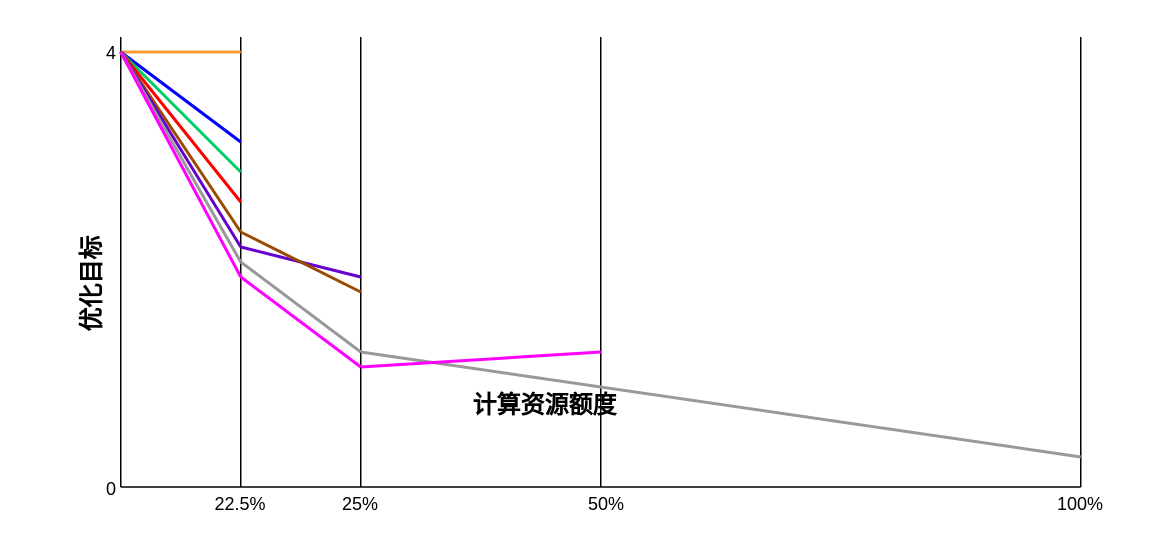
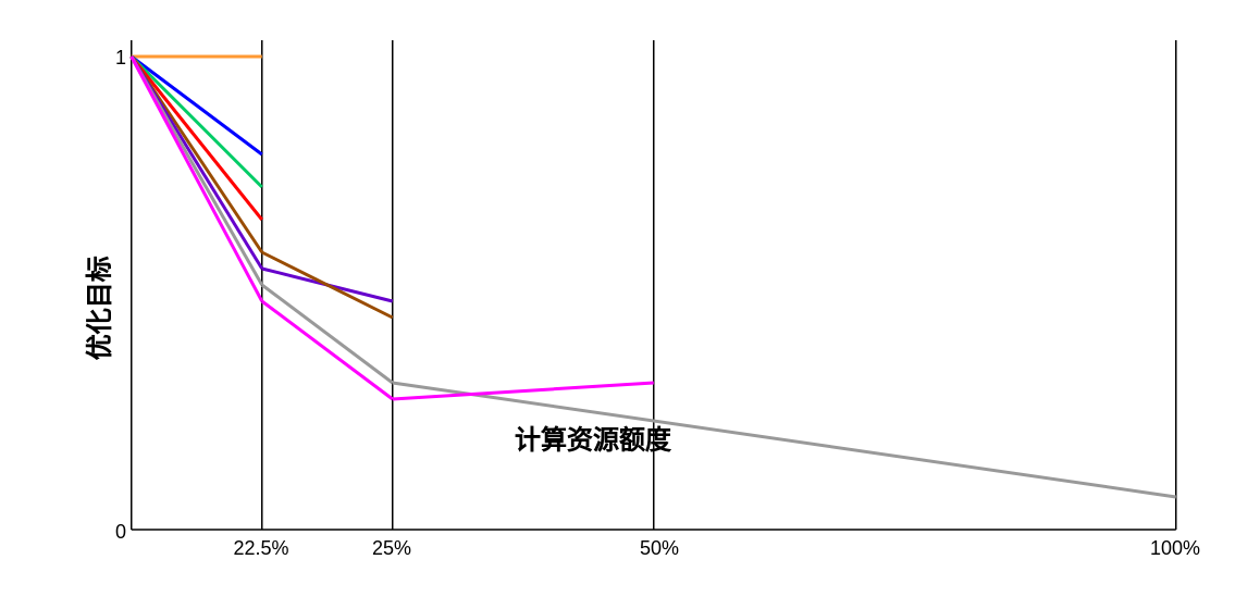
  <mxCell id="0" />
  <mxCell id="1" parent="0" />
  <mxCell id="2" value="" style="endArrow=none;html=1;rounded=0;" parent="1" edge="1"><mxGeometry width="50" height="50" relative="1" as="geometry"><mxPoint x="80" y="324" as="sourcePoint" /><mxPoint x="80" y="24" as="targetPoint" /></mxGeometry></mxCell>
  <mxCell id="3" value="" style="endArrow=none;html=1;rounded=0;" parent="1" edge="1"><mxGeometry width="50" height="50" relative="1" as="geometry"><mxPoint x="80" y="324" as="sourcePoint" /><mxPoint x="720" y="324" as="targetPoint" /></mxGeometry></mxCell>
  <mxCell id="4" value="" style="endArrow=none;html=1;rounded=0;" parent="1" edge="1"><mxGeometry width="50" height="50" relative="1" as="geometry"><mxPoint x="400" y="324" as="sourcePoint" /><mxPoint x="400" y="24" as="targetPoint" /></mxGeometry></mxCell>
  <mxCell id="5" value="" style="endArrow=none;html=1;rounded=0;" parent="1" edge="1"><mxGeometry width="50" height="50" relative="1" as="geometry"><mxPoint x="240" y="324" as="sourcePoint" /><mxPoint x="240" y="24" as="targetPoint" /></mxGeometry></mxCell>
  <mxCell id="6" value="" style="endArrow=none;html=1;rounded=0;" parent="1" edge="1"><mxGeometry width="50" height="50" relative="1" as="geometry"><mxPoint x="160" y="324" as="sourcePoint" /><mxPoint x="160" y="24" as="targetPoint" /></mxGeometry></mxCell>
  <mxCell id="7" value="" style="endArrow=none;html=1;rounded=0;strokeWidth=2;fillColor=#ffe6cc;strokeColor=#FF9933;" parent="1" edge="1"><mxGeometry width="50" height="50" relative="1" as="geometry"><mxPoint x="80" y="34" as="sourcePoint" /><mxPoint x="160" y="34" as="targetPoint" /></mxGeometry></mxCell>
  <mxCell id="8" value="" style="endArrow=none;html=1;rounded=0;strokeWidth=2;fillColor=#ffe6cc;strokeColor=#0000FF;" parent="1" edge="1"><mxGeometry width="50" height="50" relative="1" as="geometry"><mxPoint x="80" y="34" as="sourcePoint" /><mxPoint x="160" y="94" as="targetPoint" /></mxGeometry></mxCell>
  <mxCell id="9" value="" style="endArrow=none;html=1;rounded=0;strokeWidth=2;fillColor=#ffe6cc;strokeColor=#00CC66;" parent="1" edge="1"><mxGeometry width="50" height="50" relative="1" as="geometry"><mxPoint x="80" y="34" as="sourcePoint" /><mxPoint x="160" y="114" as="targetPoint" /></mxGeometry></mxCell>
  <mxCell id="10" value="" style="endArrow=none;html=1;rounded=0;strokeWidth=2;fillColor=#ffe6cc;strokeColor=#FF0000;" parent="1" edge="1"><mxGeometry width="50" height="50" relative="1" as="geometry"><mxPoint x="80" y="34" as="sourcePoint" /><mxPoint x="160" y="134" as="targetPoint" /></mxGeometry></mxCell>
  <mxCell id="11" value="" style="endArrow=none;html=1;rounded=0;strokeWidth=2;fillColor=#ffe6cc;strokeColor=#994C00;" parent="1" edge="1"><mxGeometry width="50" height="50" relative="1" as="geometry"><mxPoint x="80" y="34" as="sourcePoint" /><mxPoint x="160" y="154" as="targetPoint" /></mxGeometry></mxCell>
  <mxCell id="12" value="" style="endArrow=none;html=1;rounded=0;strokeWidth=2;fillColor=#ffe6cc;strokeColor=#6600CC;" parent="1" edge="1"><mxGeometry width="50" height="50" relative="1" as="geometry"><mxPoint x="80" y="34" as="sourcePoint" /><mxPoint x="160" y="164" as="targetPoint" /></mxGeometry></mxCell>
  <mxCell id="13" value="" style="endArrow=none;html=1;rounded=0;strokeWidth=2;fillColor=#ffe6cc;strokeColor=#999999;" parent="1" edge="1"><mxGeometry width="50" height="50" relative="1" as="geometry"><mxPoint x="80" y="34" as="sourcePoint" /><mxPoint x="160" y="174" as="targetPoint" /></mxGeometry></mxCell>
  <mxCell id="14" value="" style="endArrow=none;html=1;rounded=0;strokeWidth=2;fillColor=#ffe6cc;strokeColor=#FF00FF;" parent="1" edge="1"><mxGeometry width="50" height="50" relative="1" as="geometry"><mxPoint x="80" y="34" as="sourcePoint" /><mxPoint x="160" y="184" as="targetPoint" /></mxGeometry></mxCell>
  <mxCell id="15" value="" style="endArrow=none;html=1;rounded=0;strokeWidth=2;fillColor=#ffe6cc;strokeColor=#6600CC;" parent="1" edge="1"><mxGeometry width="50" height="50" relative="1" as="geometry"><mxPoint x="160" y="164" as="sourcePoint" /><mxPoint x="240" y="184" as="targetPoint" /></mxGeometry></mxCell>
  <mxCell id="16" value="" style="endArrow=none;html=1;rounded=0;strokeWidth=2;fillColor=#ffe6cc;strokeColor=#994C00;" parent="1" edge="1"><mxGeometry width="50" height="50" relative="1" as="geometry"><mxPoint x="160" y="154" as="sourcePoint" /><mxPoint x="240" y="194" as="targetPoint" /></mxGeometry></mxCell>
  <mxCell id="17" value="" style="endArrow=none;html=1;rounded=0;strokeWidth=2;fillColor=#ffe6cc;strokeColor=#999999;" parent="1" edge="1"><mxGeometry width="50" height="50" relative="1" as="geometry"><mxPoint x="160" y="174" as="sourcePoint" /><mxPoint x="240" y="234" as="targetPoint" /></mxGeometry></mxCell>
  <mxCell id="18" value="" style="endArrow=none;html=1;rounded=0;strokeWidth=2;fillColor=#ffe6cc;strokeColor=#FF00FF;" parent="1" edge="1"><mxGeometry width="50" height="50" relative="1" as="geometry"><mxPoint x="160" y="184" as="sourcePoint" /><mxPoint x="240" y="244" as="targetPoint" /></mxGeometry></mxCell>
  <mxCell id="19" value="" style="endArrow=none;html=1;rounded=0;" parent="1" edge="1"><mxGeometry width="50" height="50" relative="1" as="geometry"><mxPoint x="720" y="324" as="sourcePoint" /><mxPoint x="720" y="24" as="targetPoint" /></mxGeometry></mxCell>
  <mxCell id="20" value="" style="endArrow=none;html=1;rounded=0;strokeWidth=2;fillColor=#ffe6cc;strokeColor=#999999;" parent="1" edge="1"><mxGeometry width="50" height="50" relative="1" as="geometry"><mxPoint x="240" y="234" as="sourcePoint" /><mxPoint x="720" y="304" as="targetPoint" /></mxGeometry></mxCell>
  <mxCell id="21" value="" style="endArrow=none;html=1;rounded=0;strokeWidth=2;fillColor=#ffe6cc;strokeColor=#FF00FF;" parent="1" edge="1"><mxGeometry width="50" height="50" relative="1" as="geometry"><mxPoint x="240" y="244" as="sourcePoint" /><mxPoint x="400" y="234" as="targetPoint" /></mxGeometry></mxCell>
  <mxCell id="22" value="&lt;span style=&quot;font-size: 16px;&quot;&gt;&lt;b&gt;优化目标&lt;/b&gt;&lt;/span&gt;" style="text;html=1;align=center;verticalAlign=middle;whiteSpace=wrap;rounded=0;rotation=-90;fontSize=16;" parent="1" vertex="1"><mxGeometry x="20" y="174" width="80" height="30" as="geometry" /></mxCell>
  <mxCell id="23" value="0" style="text;html=1;align=center;verticalAlign=middle;whiteSpace=wrap;rounded=0;" parent="1" vertex="1"><mxGeometry x="44" y="311" width="60" height="30" as="geometry" /></mxCell>
  <mxCell id="24" value="22.5%" style="text;html=1;align=center;verticalAlign=middle;whiteSpace=wrap;rounded=0;" parent="1" vertex="1"><mxGeometry x="130" y="321" width="60" height="30" as="geometry" /></mxCell>
  <mxCell id="25" value="25%" style="text;html=1;align=center;verticalAlign=middle;whiteSpace=wrap;rounded=0;" parent="1" vertex="1"><mxGeometry x="210" y="321" width="60" height="30" as="geometry" /></mxCell>
  <mxCell id="26" value="50%" style="text;html=1;align=center;verticalAlign=middle;whiteSpace=wrap;rounded=0;" parent="1" vertex="1"><mxGeometry x="374" y="321" width="60" height="30" as="geometry" /></mxCell>
  <mxCell id="27" value="100%" style="text;html=1;align=center;verticalAlign=middle;whiteSpace=wrap;rounded=0;" parent="1" vertex="1"><mxGeometry x="690" y="321" width="60" height="30" as="geometry" /></mxCell>
  <mxCell id="28" value="&lt;span style=&quot;font-size: 16px;&quot;&gt;计算资源额度&lt;/span&gt;" style="text;html=1;align=center;verticalAlign=middle;whiteSpace=wrap;rounded=0;fontSize=16;fontStyle=1" parent="1" vertex="1"><mxGeometry x="310" y="254" width="106" height="30" as="geometry" /></mxCell>
- <mxCell id="29" value="4" style="text;html=1;align=center;verticalAlign=middle;whiteSpace=wrap;rounded=0;" parent="1" vertex="1"><mxGeometry x="44" y="20" width="60" height="30" as="geometry" /></mxCell>
+ <mxCell id="29" value="1" style="text;html=1;align=center;verticalAlign=middle;whiteSpace=wrap;rounded=0;" parent="1" vertex="1"><mxGeometry x="44" y="20" width="60" height="30" as="geometry" /></mxCell>
